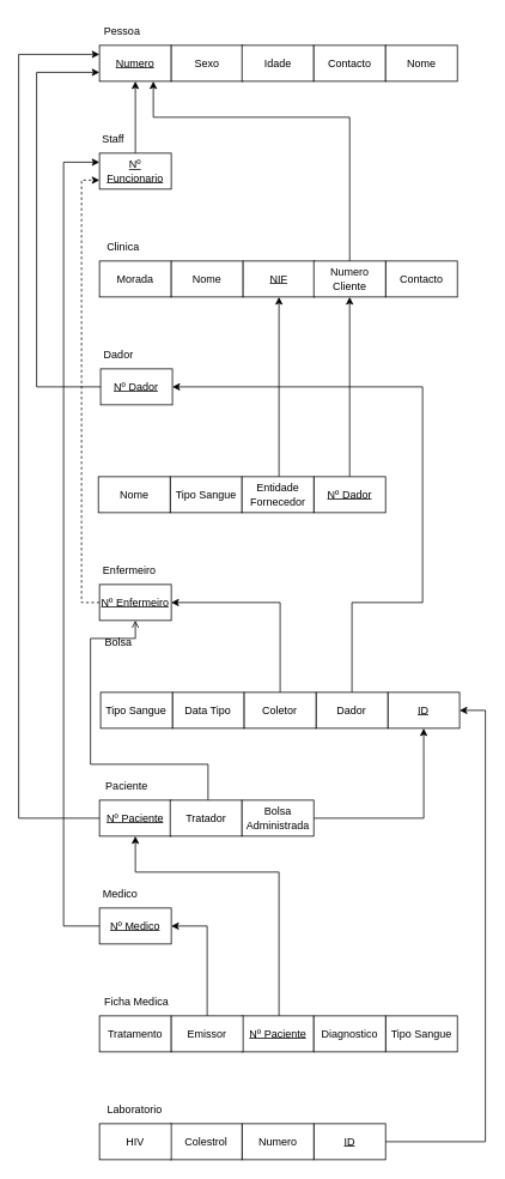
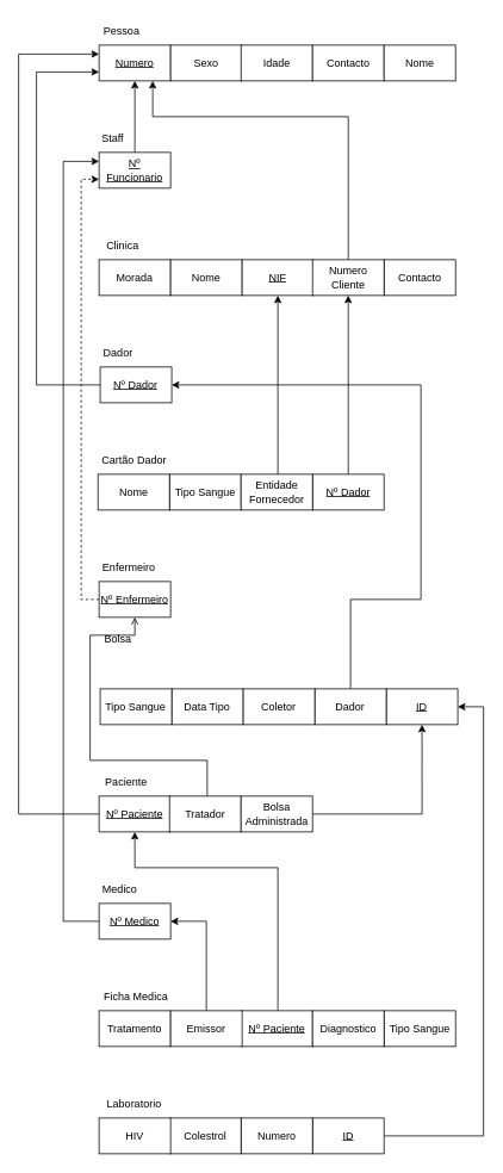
  <mxCell id="0" />
  <mxCell id="1" parent="0" />
  <mxCell id="2" value="Morada" style="rounded=0;whiteSpace=wrap;html=1;" parent="1" vertex="1"><mxGeometry x="110" y="290" width="80" height="40" as="geometry" /></mxCell>
  <mxCell id="3" value="Nome" style="rounded=0;whiteSpace=wrap;html=1;" parent="1" vertex="1"><mxGeometry x="190" y="290" width="80" height="40" as="geometry" /></mxCell>
  <mxCell id="4" value="&lt;u&gt;NIF&lt;/u&gt;" style="rounded=0;whiteSpace=wrap;html=1;" parent="1" vertex="1"><mxGeometry x="270" y="290" width="80" height="40" as="geometry" /></mxCell>
  <mxCell id="5" value="Contacto" style="rounded=0;whiteSpace=wrap;html=1;" parent="1" vertex="1"><mxGeometry x="428.75" y="290" width="80" height="40" as="geometry" /></mxCell>
  <mxCell id="6" value="&lt;u&gt;Numero&lt;/u&gt;" style="rounded=0;whiteSpace=wrap;html=1;" parent="1" vertex="1"><mxGeometry x="110" y="50" width="80" height="40" as="geometry" /></mxCell>
  <mxCell id="7" value="Sexo" style="rounded=0;whiteSpace=wrap;html=1;" parent="1" vertex="1"><mxGeometry x="190" y="50" width="80" height="40" as="geometry" /></mxCell>
  <mxCell id="8" value="Idade" style="rounded=0;whiteSpace=wrap;html=1;" parent="1" vertex="1"><mxGeometry x="268.75" y="50" width="80" height="40" as="geometry" /></mxCell>
  <mxCell id="9" value="Contacto" style="rounded=0;whiteSpace=wrap;html=1;" parent="1" vertex="1"><mxGeometry x="348.75" y="50" width="80" height="40" as="geometry" /></mxCell>
  <mxCell id="10" style="edgeStyle=orthogonalEdgeStyle;rounded=0;orthogonalLoop=1;jettySize=auto;html=1;entryX=0.5;entryY=1;entryDx=0;entryDy=0;" edge="1" parent="1" source="11" target="53"><mxGeometry relative="1" as="geometry" /></mxCell>
  <mxCell id="11" value="&lt;u&gt;Nº Dador&lt;/u&gt;" style="rounded=0;whiteSpace=wrap;html=1;" parent="1" vertex="1"><mxGeometry x="348.75" y="530" width="80" height="40" as="geometry" /></mxCell>
  <mxCell id="12" value="Tipo Sangue" style="rounded=0;whiteSpace=wrap;html=1;" parent="1" vertex="1"><mxGeometry x="188.75" y="530" width="80" height="40" as="geometry" /></mxCell>
  <mxCell id="13" style="edgeStyle=orthogonalEdgeStyle;rounded=0;orthogonalLoop=1;jettySize=auto;html=1;entryX=0.5;entryY=1;entryDx=0;entryDy=0;" edge="1" parent="1" source="14" target="4"><mxGeometry relative="1" as="geometry"><Array as="points"><mxPoint x="310" y="480" /><mxPoint x="310" y="480" /></Array></mxGeometry></mxCell>
  <mxCell id="14" value="Entidade Fornecedor" style="rounded=0;whiteSpace=wrap;html=1;" parent="1" vertex="1"><mxGeometry x="268.75" y="530" width="80" height="40" as="geometry" /></mxCell>
  <mxCell id="15" value="Nome" style="rounded=0;whiteSpace=wrap;html=1;" parent="1" vertex="1"><mxGeometry x="108.75" y="530" width="80" height="40" as="geometry" /></mxCell>
  <mxCell id="16" value="Clinica" style="text;html=1;align=center;verticalAlign=middle;resizable=0;points=[];autosize=1;strokeColor=none;fillColor=none;" parent="1" vertex="1"><mxGeometry x="106.25" y="260" width="60" height="30" as="geometry" /></mxCell>
  <mxCell id="17" value="Pessoa" style="text;html=1;align=center;verticalAlign=middle;resizable=0;points=[];autosize=1;strokeColor=none;fillColor=none;" parent="1" vertex="1"><mxGeometry x="105" y="20" width="60" height="30" as="geometry" /></mxCell>
+ <mxCell id="18" value="Cartão Dador" style="text;html=1;align=center;verticalAlign=middle;resizable=0;points=[];autosize=1;strokeColor=none;fillColor=none;" parent="1" vertex="1"><mxGeometry x="98.75" y="500" width="100" height="30" as="geometry" /></mxCell>
  <mxCell id="19" value="&lt;u&gt;ID&lt;/u&gt;" style="rounded=0;whiteSpace=wrap;html=1;" parent="1" vertex="1"><mxGeometry x="431.25" y="770" width="80" height="40" as="geometry" /></mxCell>
  <mxCell id="20" value="Data Tipo" style="rounded=0;whiteSpace=wrap;html=1;" parent="1" vertex="1"><mxGeometry x="191.25" y="770" width="80" height="40" as="geometry" /></mxCell>
  <mxCell id="21" value="Tipo Sangue" style="rounded=0;whiteSpace=wrap;html=1;" parent="1" vertex="1"><mxGeometry x="111.25" y="770" width="80" height="40" as="geometry" /></mxCell>
  <mxCell id="22" style="edgeStyle=orthogonalEdgeStyle;rounded=0;orthogonalLoop=1;jettySize=auto;html=1;entryX=1;entryY=0.5;entryDx=0;entryDy=0;" edge="1" parent="1" source="23" target="31"><mxGeometry relative="1" as="geometry"><Array as="points"><mxPoint x="391" y="670" /><mxPoint x="470" y="670" /><mxPoint x="470" y="430" /></Array></mxGeometry></mxCell>
  <mxCell id="23" value="Dador" style="rounded=0;whiteSpace=wrap;html=1;" parent="1" vertex="1"><mxGeometry x="351.25" y="770" width="80" height="40" as="geometry" /></mxCell>
  <mxCell id="24" value="Bolsa" style="text;html=1;align=center;verticalAlign=middle;resizable=0;points=[];autosize=1;strokeColor=none;fillColor=none;" parent="1" vertex="1"><mxGeometry x="106.25" y="700" width="50" height="30" as="geometry" /></mxCell>
  <mxCell id="25" style="edgeStyle=orthogonalEdgeStyle;rounded=0;orthogonalLoop=1;jettySize=auto;html=1;entryX=1;entryY=0.5;entryDx=0;entryDy=0;" edge="1" parent="1" source="26" target="19"><mxGeometry relative="1" as="geometry"><Array as="points"><mxPoint x="540" y="1270" /><mxPoint x="540" y="790" /></Array></mxGeometry></mxCell>
  <mxCell id="26" value="&lt;u&gt;ID&lt;/u&gt;" style="rounded=0;whiteSpace=wrap;html=1;" parent="1" vertex="1"><mxGeometry x="348.75" y="1250" width="80" height="40" as="geometry" /></mxCell>
  <mxCell id="27" value="Numero" style="rounded=0;whiteSpace=wrap;html=1;" parent="1" vertex="1"><mxGeometry x="268.75" y="1250" width="80" height="40" as="geometry" /></mxCell>
  <mxCell id="28" value="Colestrol" style="rounded=0;whiteSpace=wrap;html=1;" parent="1" vertex="1"><mxGeometry x="188.75" y="1250" width="80" height="40" as="geometry" /></mxCell>
  <mxCell id="29" value="Laboratorio" style="text;html=1;align=center;verticalAlign=middle;resizable=0;points=[];autosize=1;strokeColor=none;fillColor=none;" parent="1" vertex="1"><mxGeometry x="108.75" y="1220" width="80" height="30" as="geometry" /></mxCell>
  <mxCell id="30" style="edgeStyle=orthogonalEdgeStyle;rounded=0;orthogonalLoop=1;jettySize=auto;html=1;entryX=0;entryY=0.75;entryDx=0;entryDy=0;" edge="1" parent="1" source="31" target="6"><mxGeometry relative="1" as="geometry"><Array as="points"><mxPoint x="40" y="430" /><mxPoint x="40" y="80" /></Array></mxGeometry></mxCell>
  <mxCell id="31" value="&lt;u&gt;Nº Dador&lt;/u&gt;" style="rounded=0;whiteSpace=wrap;html=1;" parent="1" vertex="1"><mxGeometry x="111.25" y="410" width="80" height="40" as="geometry" /></mxCell>
  <mxCell id="32" value="Dador" style="text;html=1;align=center;verticalAlign=middle;resizable=0;points=[];autosize=1;strokeColor=none;fillColor=none;" parent="1" vertex="1"><mxGeometry x="101.25" y="380" width="60" height="30" as="geometry" /></mxCell>
  <mxCell id="33" style="edgeStyle=orthogonalEdgeStyle;rounded=0;orthogonalLoop=1;jettySize=auto;html=1;entryX=0.5;entryY=1;entryDx=0;entryDy=0;" edge="1" parent="1" source="34" target="6"><mxGeometry relative="1" as="geometry" /></mxCell>
  <mxCell id="34" value="&lt;u&gt;Nº Funcionario&lt;/u&gt;" style="rounded=0;whiteSpace=wrap;html=1;" parent="1" vertex="1"><mxGeometry x="110" y="170" width="80" height="40" as="geometry" /></mxCell>
  <mxCell id="35" value="Staff" style="text;html=1;align=center;verticalAlign=middle;resizable=0;points=[];autosize=1;strokeColor=none;fillColor=none;" parent="1" vertex="1"><mxGeometry x="100" y="140" width="50" height="30" as="geometry" /></mxCell>
  <mxCell id="36" style="edgeStyle=orthogonalEdgeStyle;rounded=0;orthogonalLoop=1;jettySize=auto;html=1;entryX=0;entryY=0.75;entryDx=0;entryDy=0;dashed=1;" edge="1" parent="1" source="37" target="34"><mxGeometry relative="1" as="geometry"><Array as="points"><mxPoint x="90" y="670" /><mxPoint x="90" y="200" /></Array></mxGeometry></mxCell>
  <mxCell id="37" value="&lt;u&gt;Nº Enfermeiro&lt;/u&gt;" style="rounded=0;whiteSpace=wrap;html=1;" parent="1" vertex="1"><mxGeometry x="110" y="650" width="80" height="40" as="geometry" /></mxCell>
  <mxCell id="38" value="Enfermeiro" style="text;html=1;align=center;verticalAlign=middle;resizable=0;points=[];autosize=1;strokeColor=none;fillColor=none;" parent="1" vertex="1"><mxGeometry x="102.5" y="620" width="80" height="30" as="geometry" /></mxCell>
  <mxCell id="39" style="edgeStyle=orthogonalEdgeStyle;rounded=0;orthogonalLoop=1;jettySize=auto;html=1;entryX=0;entryY=0.25;entryDx=0;entryDy=0;" edge="1" parent="1" source="40" target="34"><mxGeometry relative="1" as="geometry"><Array as="points"><mxPoint x="70" y="1030" /><mxPoint x="70" y="180" /></Array></mxGeometry></mxCell>
  <mxCell id="40" value="&lt;u&gt;Nº Medico&lt;/u&gt;" style="rounded=0;whiteSpace=wrap;html=1;" parent="1" vertex="1"><mxGeometry x="110" y="1010" width="80" height="40" as="geometry" /></mxCell>
  <mxCell id="41" value="Medico" style="text;html=1;align=center;verticalAlign=middle;resizable=0;points=[];autosize=1;strokeColor=none;fillColor=none;" parent="1" vertex="1"><mxGeometry x="102.5" y="980" width="60" height="30" as="geometry" /></mxCell>
  <mxCell id="42" style="edgeStyle=orthogonalEdgeStyle;rounded=0;orthogonalLoop=1;jettySize=auto;html=1;entryX=0;entryY=0.25;entryDx=0;entryDy=0;" edge="1" parent="1" source="43" target="6"><mxGeometry relative="1" as="geometry"><Array as="points"><mxPoint x="20" y="910" /><mxPoint x="20" y="60" /></Array></mxGeometry></mxCell>
  <mxCell id="43" value="&lt;u&gt;Nº Paciente&lt;/u&gt;" style="rounded=0;whiteSpace=wrap;html=1;" parent="1" vertex="1"><mxGeometry x="110" y="890" width="80" height="40" as="geometry" /></mxCell>
  <mxCell id="44" value="Paciente" style="text;html=1;align=center;verticalAlign=middle;resizable=0;points=[];autosize=1;strokeColor=none;fillColor=none;" parent="1" vertex="1"><mxGeometry x="105" y="860" width="70" height="30" as="geometry" /></mxCell>
  <mxCell id="45" style="edgeStyle=orthogonalEdgeStyle;rounded=0;orthogonalLoop=1;jettySize=auto;html=1;entryX=0.5;entryY=1;entryDx=0;entryDy=0;" edge="1" parent="1" source="46" target="43"><mxGeometry relative="1" as="geometry"><Array as="points"><mxPoint x="310" y="970" /><mxPoint x="150" y="970" /></Array></mxGeometry></mxCell>
  <mxCell id="46" value="&lt;u&gt;Nº Paciente&lt;/u&gt;" style="rounded=0;whiteSpace=wrap;html=1;" parent="1" vertex="1"><mxGeometry x="268.75" y="1130" width="80" height="40" as="geometry" /></mxCell>
  <mxCell id="47" value="Tipo Sangue" style="rounded=0;whiteSpace=wrap;html=1;" parent="1" vertex="1"><mxGeometry x="428.75" y="1130" width="80" height="40" as="geometry" /></mxCell>
  <mxCell id="48" value="Tratamento" style="rounded=0;whiteSpace=wrap;html=1;" parent="1" vertex="1"><mxGeometry x="110" y="1130" width="80" height="40" as="geometry" /></mxCell>
  <mxCell id="49" value="Diagnostico" style="rounded=0;whiteSpace=wrap;html=1;" parent="1" vertex="1"><mxGeometry x="348.75" y="1130" width="80" height="40" as="geometry" /></mxCell>
  <mxCell id="50" value="Ficha Medica" style="text;html=1;align=center;verticalAlign=middle;resizable=0;points=[];autosize=1;strokeColor=none;fillColor=none;" parent="1" vertex="1"><mxGeometry x="106.25" y="1100" width="90" height="30" as="geometry" /></mxCell>
  <mxCell id="51" value="HIV" style="rounded=0;whiteSpace=wrap;html=1;" parent="1" vertex="1"><mxGeometry x="110" y="1250" width="80" height="40" as="geometry" /></mxCell>
  <mxCell id="52" style="edgeStyle=orthogonalEdgeStyle;rounded=0;orthogonalLoop=1;jettySize=auto;html=1;entryX=0.75;entryY=1;entryDx=0;entryDy=0;" edge="1" parent="1" source="53" target="6"><mxGeometry relative="1" as="geometry"><Array as="points"><mxPoint x="389" y="130" /><mxPoint x="170" y="130" /></Array></mxGeometry></mxCell>
  <mxCell id="53" value="Numero Cliente" style="rounded=0;whiteSpace=wrap;html=1;" parent="1" vertex="1"><mxGeometry x="348.75" y="290" width="80" height="40" as="geometry" /></mxCell>
- <mxCell id="54" style="edgeStyle=orthogonalEdgeStyle;rounded=0;orthogonalLoop=1;jettySize=auto;html=1;entryX=1;entryY=0.5;entryDx=0;entryDy=0;" edge="1" parent="1" source="55" target="37"><mxGeometry relative="1" as="geometry"><Array as="points"><mxPoint x="311" y="670" /></Array></mxGeometry></mxCell>
  <mxCell id="55" value="Coletor" style="rounded=0;whiteSpace=wrap;html=1;" parent="1" vertex="1"><mxGeometry x="271.25" y="770" width="80" height="40" as="geometry" /></mxCell>
  <mxCell id="56" style="edgeStyle=orthogonalEdgeStyle;rounded=0;orthogonalLoop=1;jettySize=auto;html=1;entryX=1;entryY=0.5;entryDx=0;entryDy=0;" edge="1" parent="1" source="57" target="40"><mxGeometry relative="1" as="geometry"><Array as="points"><mxPoint x="230" y="1030" /></Array></mxGeometry></mxCell>
  <mxCell id="57" value="Emissor" style="rounded=0;whiteSpace=wrap;html=1;" parent="1" vertex="1"><mxGeometry x="190" y="1130" width="80" height="40" as="geometry" /></mxCell>
  <mxCell id="58" style="edgeStyle=orthogonalEdgeStyle;rounded=0;orthogonalLoop=1;jettySize=auto;html=1;entryX=0.5;entryY=1;entryDx=0;entryDy=0;endArrow=open;" edge="1" parent="1" source="59" target="37"><mxGeometry relative="1" as="geometry"><Array as="points"><mxPoint x="231" y="850" /><mxPoint x="100" y="850" /><mxPoint x="100" y="710" /><mxPoint x="150" y="710" /></Array></mxGeometry></mxCell>
  <mxCell id="59" value="Tratador" style="rounded=0;whiteSpace=wrap;html=1;" parent="1" vertex="1"><mxGeometry x="188.75" y="890" width="80" height="40" as="geometry" /></mxCell>
  <mxCell id="60" style="edgeStyle=orthogonalEdgeStyle;rounded=0;orthogonalLoop=1;jettySize=auto;html=1;entryX=0.5;entryY=1;entryDx=0;entryDy=0;" edge="1" parent="1" source="61" target="19"><mxGeometry relative="1" as="geometry" /></mxCell>
  <mxCell id="61" value="Bolsa Administrada" style="rounded=0;whiteSpace=wrap;html=1;" vertex="1" parent="1"><mxGeometry x="268.75" y="890" width="80" height="40" as="geometry" /></mxCell>
  <mxCell id="62" value="Nome" style="rounded=0;whiteSpace=wrap;html=1;" vertex="1" parent="1"><mxGeometry x="428.75" y="50" width="80" height="40" as="geometry" /></mxCell>
